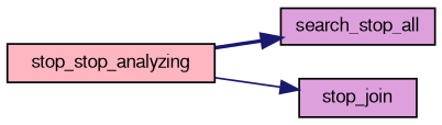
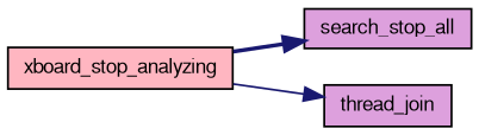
  digraph {
    rankdir=LR
    node [color=black fillcolor=plum fontname=FreeSans fontsize=10 shape=record style=filled]
    edge [color=midnightblue fontname=FreeSans fontsize=10 labelfontname=FreeSans labelfontsize=10]
-   n1 [fillcolor=lightpink fontcolor=black height=0.2 label=stop_stop_analyzing width=0.4]
+   n1 [fillcolor=lightpink fontcolor=black height=0.2 label=xboard_stop_analyzing width=0.4]
    n2 [height=0.2 label=search_stop_all width=0.4]
-   n3 [height=0.2 label=stop_join width=0.4]
+   n3 [height=0.2 label=thread_join width=0.4]
    n1 -> n2 [style=bold]
    n1 -> n3 [style=solid]
  }
